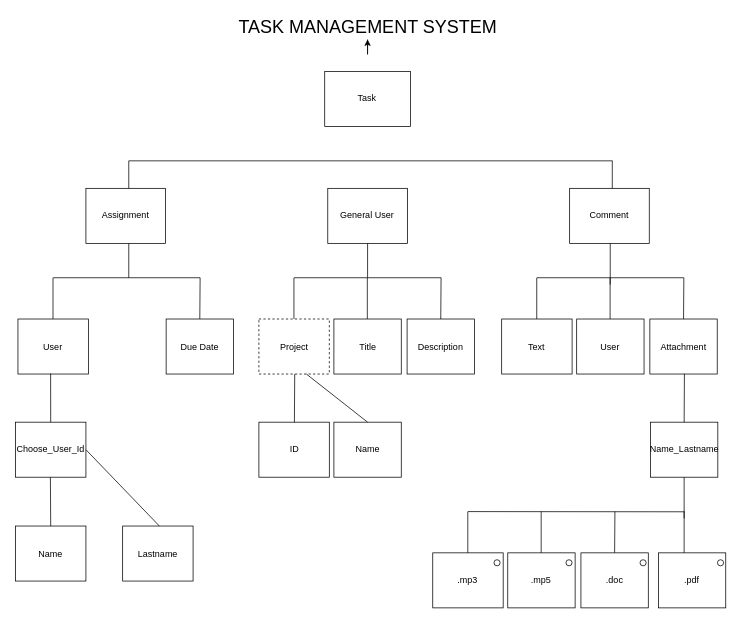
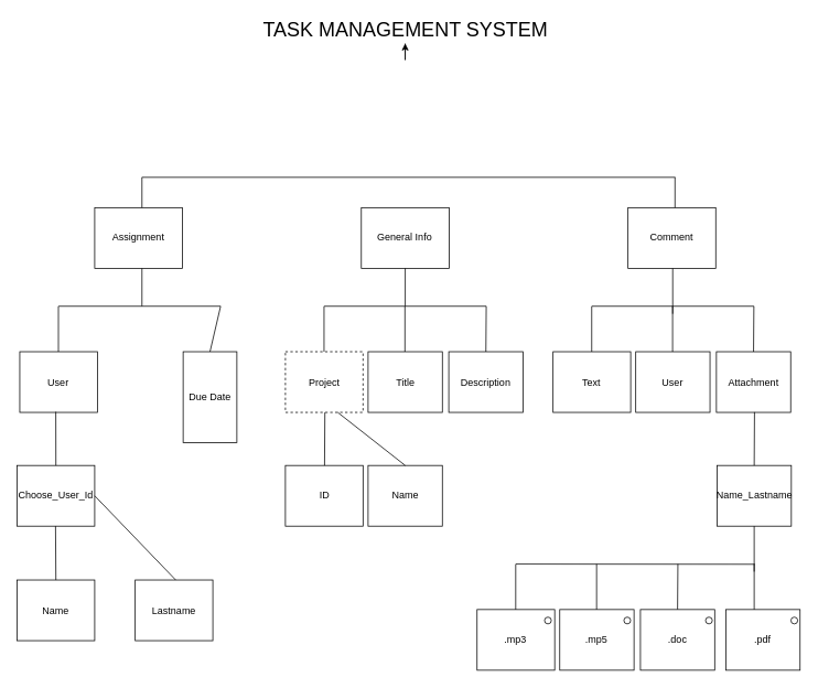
  <mxCell id="0" />
  <mxCell id="1" parent="0" />
  <mxCell id="2" value="" style="group" vertex="1" connectable="0" parent="1"><mxGeometry x="20" y="20" width="947" height="790" as="geometry" /></mxCell>
  <mxCell id="3" value="&lt;font style=&quot;font-size: 24px;&quot;&gt;TASK MANAGEMENT SYSTEM&lt;/font&gt;" style="text;html=1;align=center;verticalAlign=middle;whiteSpace=wrap;rounded=0;" vertex="1" parent="2"><mxGeometry x="272.626" width="393.634" height="32.027" as="geometry" /></mxCell>
  <mxCell id="4" style="edgeStyle=orthogonalEdgeStyle;rounded=0;orthogonalLoop=1;jettySize=auto;html=1;exitX=0.5;exitY=1;exitDx=0;exitDy=0;" edge="1" parent="2" source="3" target="3"><mxGeometry relative="1" as="geometry" /></mxCell>
- <mxCell id="5" value="Task" style="rounded=0;whiteSpace=wrap;html=1;" vertex="1" parent="2"><mxGeometry x="412.295" y="74.73" width="114.3" height="73.361" as="geometry" /></mxCell>
- <mxCell id="6" value="General User" style="rounded=0;whiteSpace=wrap;html=1;" vertex="1" parent="2"><mxGeometry x="416.378" y="230.622" width="106.135" height="73.361" as="geometry" /></mxCell>
+ <mxCell id="6" value="General Info" style="rounded=0;whiteSpace=wrap;html=1;" vertex="1" parent="2"><mxGeometry x="416.378" y="230.622" width="106.135" height="73.361" as="geometry" /></mxCell>
  <mxCell id="7" value="Assignment" style="rounded=0;whiteSpace=wrap;html=1;" vertex="1" parent="2"><mxGeometry x="93.889" y="230.622" width="106.135" height="73.361" as="geometry" /></mxCell>
  <mxCell id="8" value="Comment" style="rounded=0;whiteSpace=wrap;html=1;" vertex="1" parent="2"><mxGeometry x="738.866" y="230.622" width="106.135" height="73.361" as="geometry" /></mxCell>
  <mxCell id="9" value="" style="endArrow=none;html=1;rounded=0;" edge="1" parent="2"><mxGeometry width="50" height="50" relative="1" as="geometry"><mxPoint x="151.039" y="230.622" as="sourcePoint" /><mxPoint x="151.039" y="193.941" as="targetPoint" /></mxGeometry></mxCell>
  <mxCell id="10" value="" style="group;fontStyle=4" vertex="1" connectable="0" parent="2"><mxGeometry x="151.039" y="193.941" width="644.977" height="36.681" as="geometry" /></mxCell>
  <mxCell id="11" value="" style="endArrow=none;html=1;rounded=0;" edge="1" parent="10"><mxGeometry width="50" height="50" relative="1" as="geometry"><mxPoint x="644.977" as="sourcePoint" /><mxPoint as="targetPoint" /></mxGeometry></mxCell>
  <mxCell id="12" value="" style="endArrow=none;html=1;rounded=0;" edge="1" parent="10"><mxGeometry width="50" height="50" relative="1" as="geometry"><mxPoint x="644.678" y="36.681" as="sourcePoint" /><mxPoint x="644.678" as="targetPoint" /></mxGeometry></mxCell>
  <mxCell id="13" value="Project" style="rounded=0;whiteSpace=wrap;html=1;dashed=1;" vertex="1" parent="2"><mxGeometry x="324.53" y="404.854" width="93.889" height="73.361" as="geometry" /></mxCell>
  <mxCell id="14" value="Description" style="rounded=0;whiteSpace=wrap;html=1;" vertex="1" parent="2"><mxGeometry x="522.105" y="404.854" width="89.807" height="73.361" as="geometry" /></mxCell>
  <mxCell id="15" value="" style="endArrow=none;html=1;rounded=0;" edge="1" parent="2"><mxGeometry width="50" height="50" relative="1" as="geometry"><mxPoint x="469.445" y="349.834" as="sourcePoint" /><mxPoint x="469.445" y="303.983" as="targetPoint" /></mxGeometry></mxCell>
  <mxCell id="16" value="" style="endArrow=none;html=1;rounded=0;" edge="1" parent="2"><mxGeometry width="50" height="50" relative="1" as="geometry"><mxPoint x="567.416" y="349.834" as="sourcePoint" /><mxPoint x="371.474" y="349.834" as="targetPoint" /></mxGeometry></mxCell>
  <mxCell id="17" value="" style="endArrow=none;html=1;rounded=0;exitX=0.5;exitY=0;exitDx=0;exitDy=0;" edge="1" parent="2" source="14"><mxGeometry width="50" height="50" relative="1" as="geometry"><mxPoint x="567.416" y="395.684" as="sourcePoint" /><mxPoint x="567.416" y="349.834" as="targetPoint" /></mxGeometry></mxCell>
  <mxCell id="18" value="" style="endArrow=none;html=1;rounded=0;exitX=0.5;exitY=0;exitDx=0;exitDy=0;" edge="1" parent="2"><mxGeometry width="50" height="50" relative="1" as="geometry"><mxPoint x="371.27" y="404.854" as="sourcePoint" /><mxPoint x="371.27" y="349.834" as="targetPoint" /></mxGeometry></mxCell>
  <mxCell id="19" value="User" style="rounded=0;whiteSpace=wrap;html=1;" vertex="1" parent="2"><mxGeometry x="3.266" y="404.854" width="93.889" height="73.361" as="geometry" /></mxCell>
- <mxCell id="20" value="Due Date" style="rounded=0;whiteSpace=wrap;html=1;" vertex="1" parent="2"><mxGeometry x="200.841" y="404.854" width="89.807" height="73.361" as="geometry" /></mxCell>
+ <mxCell id="20" value="Due Date" style="rounded=0;whiteSpace=wrap;html=1;" vertex="1" parent="2"><mxGeometry x="200.841" y="404.854" width="65" height="110" as="geometry" /></mxCell>
  <mxCell id="21" value="" style="endArrow=none;html=1;rounded=0;" edge="1" parent="2"><mxGeometry width="50" height="50" relative="1" as="geometry"><mxPoint x="246.153" y="349.834" as="sourcePoint" /><mxPoint x="50.21" y="349.834" as="targetPoint" /></mxGeometry></mxCell>
  <mxCell id="22" value="" style="endArrow=none;html=1;rounded=0;exitX=0.5;exitY=0;exitDx=0;exitDy=0;" edge="1" parent="2" source="20"><mxGeometry width="50" height="50" relative="1" as="geometry"><mxPoint x="246.153" y="395.684" as="sourcePoint" /><mxPoint x="246.153" y="349.834" as="targetPoint" /></mxGeometry></mxCell>
  <mxCell id="23" value="" style="endArrow=none;html=1;rounded=0;exitX=0.5;exitY=0;exitDx=0;exitDy=0;" edge="1" parent="2"><mxGeometry width="50" height="50" relative="1" as="geometry"><mxPoint x="50.006" y="404.854" as="sourcePoint" /><mxPoint x="50.006" y="349.834" as="targetPoint" /></mxGeometry></mxCell>
  <mxCell id="24" value="" style="endArrow=none;html=1;rounded=0;" edge="1" parent="2"><mxGeometry width="50" height="50" relative="1" as="geometry"><mxPoint x="151.039" y="349.834" as="sourcePoint" /><mxPoint x="151.039" y="303.983" as="targetPoint" /></mxGeometry></mxCell>
  <mxCell id="25" value="Choose_User_Id" style="rounded=0;whiteSpace=wrap;html=1;" vertex="1" parent="2"><mxGeometry y="542.406" width="93.889" height="73.361" as="geometry" /></mxCell>
  <mxCell id="26" value="" style="endArrow=none;html=1;rounded=0;exitX=0.5;exitY=0;exitDx=0;exitDy=0;entryX=0.464;entryY=0.99;entryDx=0;entryDy=0;entryPerimeter=0;" edge="1" parent="2" source="25" target="19"><mxGeometry width="50" height="50" relative="1" as="geometry"><mxPoint x="49.778" y="524.066" as="sourcePoint" /><mxPoint x="49.778" y="478.216" as="targetPoint" /></mxGeometry></mxCell>
  <mxCell id="27" value="Name" style="rounded=0;whiteSpace=wrap;html=1;" vertex="1" parent="2"><mxGeometry y="680.875" width="93.889" height="73.361" as="geometry" /></mxCell>
  <mxCell id="28" value="" style="endArrow=none;html=1;rounded=0;exitX=0.5;exitY=0;exitDx=0;exitDy=0;entryX=0.464;entryY=0.99;entryDx=0;entryDy=0;entryPerimeter=0;" edge="1" parent="2" source="27"><mxGeometry width="50" height="50" relative="1" as="geometry"><mxPoint x="49.778" y="662.535" as="sourcePoint" /><mxPoint x="46.536" y="615.767" as="targetPoint" /></mxGeometry></mxCell>
  <mxCell id="29" value="Lastname" style="rounded=0;whiteSpace=wrap;html=1;" vertex="1" parent="2"><mxGeometry x="142.875" y="680.875" width="93.889" height="73.361" as="geometry" /></mxCell>
  <mxCell id="30" value="" style="endArrow=none;html=1;rounded=0;entryX=1;entryY=0.5;entryDx=0;entryDy=0;" edge="1" parent="2" target="25"><mxGeometry width="50" height="50" relative="1" as="geometry"><mxPoint x="191.86" y="680.875" as="sourcePoint" /><mxPoint x="191.86" y="616.685" as="targetPoint" /></mxGeometry></mxCell>
  <mxCell id="31" value="Title" style="rounded=0;whiteSpace=wrap;html=1;" vertex="1" parent="2"><mxGeometry x="424.542" y="404.854" width="89.807" height="73.361" as="geometry" /></mxCell>
  <mxCell id="32" value="" style="endArrow=none;html=1;rounded=0;exitX=0.5;exitY=0;exitDx=0;exitDy=0;" edge="1" parent="2"><mxGeometry width="50" height="50" relative="1" as="geometry"><mxPoint x="469.094" y="404.854" as="sourcePoint" /><mxPoint x="469.094" y="349.834" as="targetPoint" /></mxGeometry></mxCell>
  <mxCell id="33" value="ID" style="rounded=0;whiteSpace=wrap;html=1;" vertex="1" parent="2"><mxGeometry x="324.53" y="542.406" width="93.889" height="73.361" as="geometry" /></mxCell>
  <mxCell id="34" value="Name" style="rounded=0;whiteSpace=wrap;html=1;" vertex="1" parent="2"><mxGeometry x="424.542" y="542.406" width="89.807" height="73.361" as="geometry" /></mxCell>
  <mxCell id="35" value="" style="endArrow=none;html=1;rounded=0;exitX=0.5;exitY=0;exitDx=0;exitDy=0;" edge="1" parent="2"><mxGeometry width="50" height="50" relative="1" as="geometry"><mxPoint x="371.882" y="542.406" as="sourcePoint" /><mxPoint x="372.291" y="478.216" as="targetPoint" /></mxGeometry></mxCell>
  <mxCell id="36" value="" style="endArrow=none;html=1;rounded=0;exitX=0.5;exitY=0;exitDx=0;exitDy=0;" edge="1" parent="2" source="34"><mxGeometry width="50" height="50" relative="1" as="geometry"><mxPoint x="380.047" y="551.577" as="sourcePoint" /><mxPoint x="387.803" y="478.216" as="targetPoint" /></mxGeometry></mxCell>
  <mxCell id="37" value="Text" style="rounded=0;whiteSpace=wrap;html=1;" vertex="1" parent="2"><mxGeometry x="648.243" y="404.854" width="93.889" height="73.361" as="geometry" /></mxCell>
  <mxCell id="38" value="Attachment" style="rounded=0;whiteSpace=wrap;html=1;" vertex="1" parent="2"><mxGeometry x="845.818" y="404.854" width="89.807" height="73.361" as="geometry" /></mxCell>
  <mxCell id="39" value="" style="endArrow=none;html=1;rounded=0;" edge="1" parent="2"><mxGeometry width="50" height="50" relative="1" as="geometry"><mxPoint x="891.13" y="349.834" as="sourcePoint" /><mxPoint x="695.187" y="349.834" as="targetPoint" /></mxGeometry></mxCell>
  <mxCell id="40" value="" style="endArrow=none;html=1;rounded=0;exitX=0.5;exitY=0;exitDx=0;exitDy=0;" edge="1" parent="2" source="38"><mxGeometry width="50" height="50" relative="1" as="geometry"><mxPoint x="891.13" y="395.684" as="sourcePoint" /><mxPoint x="891.13" y="349.834" as="targetPoint" /></mxGeometry></mxCell>
  <mxCell id="41" value="" style="endArrow=none;html=1;rounded=0;exitX=0.5;exitY=0;exitDx=0;exitDy=0;" edge="1" parent="2"><mxGeometry width="50" height="50" relative="1" as="geometry"><mxPoint x="694.983" y="404.854" as="sourcePoint" /><mxPoint x="694.983" y="349.834" as="targetPoint" /></mxGeometry></mxCell>
  <mxCell id="42" value="User" style="rounded=0;whiteSpace=wrap;html=1;" vertex="1" parent="2"><mxGeometry x="748.255" y="404.854" width="89.807" height="73.361" as="geometry" /></mxCell>
  <mxCell id="43" value="" style="endArrow=none;html=1;rounded=0;exitX=0.5;exitY=0;exitDx=0;exitDy=0;" edge="1" parent="2"><mxGeometry width="50" height="50" relative="1" as="geometry"><mxPoint x="792.807" y="404.854" as="sourcePoint" /><mxPoint x="792.807" y="349.834" as="targetPoint" /></mxGeometry></mxCell>
  <mxCell id="44" value="Name_Lastname" style="rounded=0;whiteSpace=wrap;html=1;" vertex="1" parent="2"><mxGeometry x="846.634" y="542.406" width="89.807" height="73.361" as="geometry" /></mxCell>
  <mxCell id="45" value="" style="endArrow=none;html=1;rounded=0;entryX=0.513;entryY=0.996;entryDx=0;entryDy=0;entryPerimeter=0;" edge="1" parent="2" target="38"><mxGeometry width="50" height="50" relative="1" as="geometry"><mxPoint x="891.538" y="542.406" as="sourcePoint" /><mxPoint x="890.558" y="478.216" as="targetPoint" /></mxGeometry></mxCell>
  <mxCell id="46" value="" style="endArrow=none;html=1;rounded=0;exitX=0.5;exitY=0;exitDx=0;exitDy=0;" edge="1" parent="2"><mxGeometry width="50" height="50" relative="1" as="geometry"><mxPoint x="792.962" y="359.004" as="sourcePoint" /><mxPoint x="792.962" y="303.983" as="targetPoint" /></mxGeometry></mxCell>
  <mxCell id="47" value="" style="endArrow=none;html=1;rounded=0;exitX=0.5;exitY=0;exitDx=0;exitDy=0;" edge="1" parent="2"><mxGeometry width="50" height="50" relative="1" as="geometry"><mxPoint x="891.505" y="670.788" as="sourcePoint" /><mxPoint x="891.505" y="615.767" as="targetPoint" /></mxGeometry></mxCell>
  <mxCell id="48" value=".mp3" style="rounded=0;whiteSpace=wrap;html=1;" vertex="1" parent="2"><mxGeometry x="556.34" y="716.639" width="93.889" height="73.361" as="geometry" /></mxCell>
  <mxCell id="49" value="" style="endArrow=none;html=1;rounded=0;" edge="1" parent="2"><mxGeometry width="50" height="50" relative="1" as="geometry"><mxPoint x="892.238" y="661.892" as="sourcePoint" /><mxPoint x="603.284" y="661.618" as="targetPoint" /></mxGeometry></mxCell>
  <mxCell id="50" value="" style="endArrow=none;html=1;rounded=0;exitX=0.5;exitY=0;exitDx=0;exitDy=0;" edge="1" parent="2" source="57"><mxGeometry width="50" height="50" relative="1" as="geometry"><mxPoint x="799.227" y="707.469" as="sourcePoint" /><mxPoint x="799.227" y="661.618" as="targetPoint" /></mxGeometry></mxCell>
  <mxCell id="51" value="" style="endArrow=none;html=1;rounded=0;exitX=0.5;exitY=0;exitDx=0;exitDy=0;" edge="1" parent="2"><mxGeometry width="50" height="50" relative="1" as="geometry"><mxPoint x="603.08" y="716.639" as="sourcePoint" /><mxPoint x="603.08" y="661.618" as="targetPoint" /></mxGeometry></mxCell>
  <mxCell id="52" value=".mp5" style="rounded=0;whiteSpace=wrap;html=1;" vertex="1" parent="2"><mxGeometry x="656.352" y="716.639" width="89.807" height="73.361" as="geometry" /></mxCell>
  <mxCell id="53" value="" style="endArrow=none;html=1;rounded=0;exitX=0.5;exitY=0;exitDx=0;exitDy=0;" edge="1" parent="2"><mxGeometry width="50" height="50" relative="1" as="geometry"><mxPoint x="700.905" y="716.639" as="sourcePoint" /><mxPoint x="700.905" y="661.618" as="targetPoint" /></mxGeometry></mxCell>
  <mxCell id="54" value="" style="ellipse;whiteSpace=wrap;html=1;aspect=fixed;" vertex="1" parent="2"><mxGeometry x="733.913" y="725.809" width="8.164" height="8.164" as="geometry" /></mxCell>
  <mxCell id="55" value="" style="ellipse;whiteSpace=wrap;html=1;aspect=fixed;" vertex="1" parent="2"><mxGeometry x="637.983" y="725.809" width="8.164" height="8.164" as="geometry" /></mxCell>
  <mxCell id="56" value="" style="group" vertex="1" connectable="0" parent="2"><mxGeometry x="753.915" y="716.639" width="89.807" height="73.361" as="geometry" /></mxCell>
  <mxCell id="57" value=".doc" style="rounded=0;whiteSpace=wrap;html=1;" vertex="1" parent="56"><mxGeometry width="89.807" height="73.361" as="geometry" /></mxCell>
  <mxCell id="58" value="" style="ellipse;whiteSpace=wrap;html=1;aspect=fixed;" vertex="1" parent="56"><mxGeometry x="78.785" y="9.17" width="8.164" height="8.164" as="geometry" /></mxCell>
  <mxCell id="59" value="" style="group" vertex="1" connectable="0" parent="2"><mxGeometry x="857.193" y="716.639" width="89.807" height="73.361" as="geometry" /></mxCell>
  <mxCell id="60" value=".pdf" style="rounded=0;whiteSpace=wrap;html=1;" vertex="1" parent="59"><mxGeometry width="89.807" height="73.361" as="geometry" /></mxCell>
  <mxCell id="61" value="" style="ellipse;whiteSpace=wrap;html=1;aspect=fixed;" vertex="1" parent="59"><mxGeometry x="78.785" y="9.17" width="8.164" height="8.164" as="geometry" /></mxCell>
  <mxCell id="62" value="" style="endArrow=none;html=1;rounded=0;exitX=0.5;exitY=0;exitDx=0;exitDy=0;" edge="1" parent="2"><mxGeometry width="50" height="50" relative="1" as="geometry"><mxPoint x="891.505" y="716.639" as="sourcePoint" /><mxPoint x="891.505" y="661.618" as="targetPoint" /></mxGeometry></mxCell>
